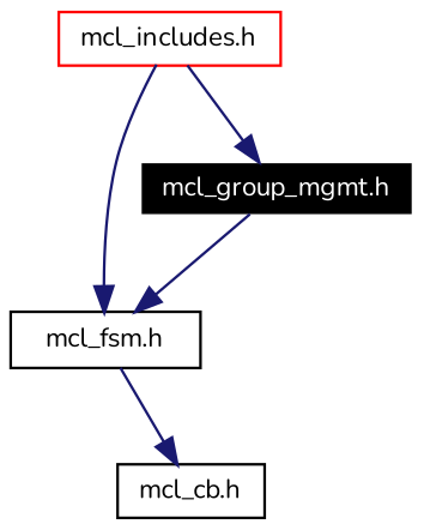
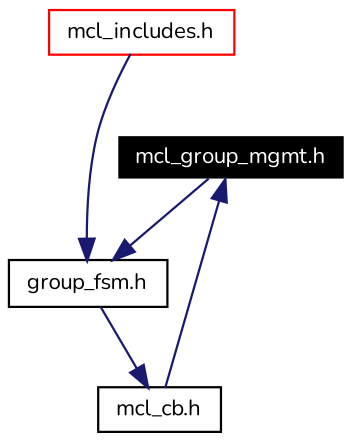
  digraph {
    fontname=Nunito
    node [color=black fontname=Nunito fontsize=10 shape=record]
    edge [color=midnightblue fontname=Nunito fontsize=10 labelfontname=Helvetica labelfontsize=10 style=solid]
    n1 [color=white fillcolor=black fontcolor=white height=0.2 label="mcl_group_mgmt.h" style=filled width=0.4]
-   n2 [height=0.2 label="mcl_fsm.h" width=0.4]
+   n2 [height=0.2 label="group_fsm.h" width=0.4]
    n3 [height=0.2 label="mcl_cb.h" width=0.4]
    n4 [color=red height=0.2 label="mcl_includes.h" width=0.4]
    n1 -> n2
    n2 -> n3
-   n4 -> n1
+   n3 -> n1
    n4 -> n2
  }
